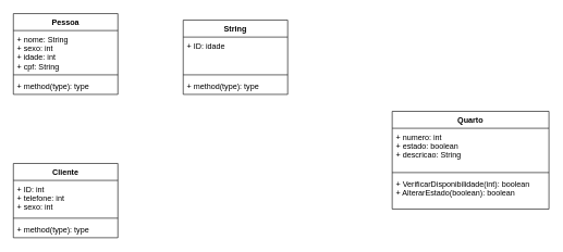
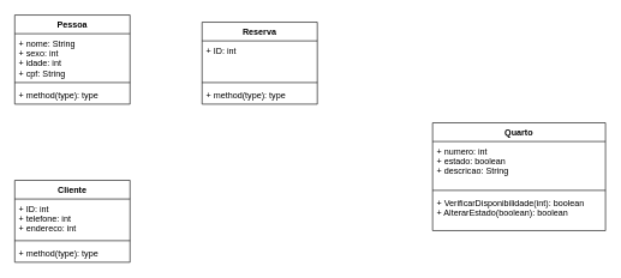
  <mxCell id="0" />
  <mxCell id="1" parent="0" />
  <mxCell id="2" value="Quarto" style="swimlane;fontStyle=1;align=center;verticalAlign=top;childLayout=stackLayout;horizontal=1;startSize=26;horizontalStack=0;resizeParent=1;resizeParentMax=0;resizeLast=0;collapsible=1;marginBottom=0;" vertex="1" parent="1"><mxGeometry x="600" y="170" width="240" height="150" as="geometry" /></mxCell>
  <mxCell id="3" value="+ numero: int&#10;+ estado: boolean&#10;+ descricao: String" style="text;strokeColor=none;fillColor=none;align=left;verticalAlign=top;spacingLeft=4;spacingRight=4;overflow=hidden;rotatable=0;points=[[0,0.5],[1,0.5]];portConstraint=eastwest;" vertex="1" parent="2"><mxGeometry y="26" width="240" height="64" as="geometry" /></mxCell>
  <mxCell id="4" value="" style="line;strokeWidth=1;fillColor=none;align=left;verticalAlign=middle;spacingTop=-1;spacingLeft=3;spacingRight=3;rotatable=0;labelPosition=right;points=[];portConstraint=eastwest;" vertex="1" parent="2"><mxGeometry y="90" width="240" height="8" as="geometry" /></mxCell>
  <mxCell id="5" value="+ VerificarDisponibilidade(int): boolean&#10;+ AlterarEstado(boolean): boolean&#10;" style="text;strokeColor=none;fillColor=none;align=left;verticalAlign=top;spacingLeft=4;spacingRight=4;overflow=hidden;rotatable=0;points=[[0,0.5],[1,0.5]];portConstraint=eastwest;" vertex="1" parent="2"><mxGeometry y="98" width="240" height="52" as="geometry" /></mxCell>
  <mxCell id="6" value="Pessoa" style="swimlane;fontStyle=1;align=center;verticalAlign=top;childLayout=stackLayout;horizontal=1;startSize=26;horizontalStack=0;resizeParent=1;resizeParentMax=0;resizeLast=0;collapsible=1;marginBottom=0;" vertex="1" parent="1"><mxGeometry x="20" y="20" width="160" height="124" as="geometry" /></mxCell>
  <mxCell id="7" value="+ nome: String&#10;+ sexo: int&#10;+ idade: int&#10;+ cpf: String&#10;" style="text;strokeColor=none;fillColor=none;align=left;verticalAlign=top;spacingLeft=4;spacingRight=4;overflow=hidden;rotatable=0;points=[[0,0.5],[1,0.5]];portConstraint=eastwest;" vertex="1" parent="6"><mxGeometry y="26" width="160" height="64" as="geometry" /></mxCell>
  <mxCell id="8" value="" style="line;strokeWidth=1;fillColor=none;align=left;verticalAlign=middle;spacingTop=-1;spacingLeft=3;spacingRight=3;rotatable=0;labelPosition=right;points=[];portConstraint=eastwest;" vertex="1" parent="6"><mxGeometry y="90" width="160" height="8" as="geometry" /></mxCell>
  <mxCell id="9" value="+ method(type): type" style="text;strokeColor=none;fillColor=none;align=left;verticalAlign=top;spacingLeft=4;spacingRight=4;overflow=hidden;rotatable=0;points=[[0,0.5],[1,0.5]];portConstraint=eastwest;" vertex="1" parent="6"><mxGeometry y="98" width="160" height="26" as="geometry" /></mxCell>
  <mxCell id="10" value="Cliente" style="swimlane;fontStyle=1;align=center;verticalAlign=top;childLayout=stackLayout;horizontal=1;startSize=26;horizontalStack=0;resizeParent=1;resizeParentMax=0;resizeLast=0;collapsible=1;marginBottom=0;" vertex="1" parent="1"><mxGeometry x="20" y="250" width="160" height="114" as="geometry" /></mxCell>
- <mxCell id="11" value="+ ID: int&#10;+ telefone: int&#10;+ sexo: int" style="text;strokeColor=none;fillColor=none;align=left;verticalAlign=top;spacingLeft=4;spacingRight=4;overflow=hidden;rotatable=0;points=[[0,0.5],[1,0.5]];portConstraint=eastwest;" vertex="1" parent="10"><mxGeometry y="26" width="160" height="54" as="geometry" /></mxCell>
+ <mxCell id="11" value="+ ID: int&#10;+ telefone: int&#10;+ endereco: int" style="text;strokeColor=none;fillColor=none;align=left;verticalAlign=top;spacingLeft=4;spacingRight=4;overflow=hidden;rotatable=0;points=[[0,0.5],[1,0.5]];portConstraint=eastwest;" vertex="1" parent="10"><mxGeometry y="26" width="160" height="54" as="geometry" /></mxCell>
  <mxCell id="12" value="" style="line;strokeWidth=1;fillColor=none;align=left;verticalAlign=middle;spacingTop=-1;spacingLeft=3;spacingRight=3;rotatable=0;labelPosition=right;points=[];portConstraint=eastwest;" vertex="1" parent="10"><mxGeometry y="80" width="160" height="8" as="geometry" /></mxCell>
  <mxCell id="13" value="+ method(type): type" style="text;strokeColor=none;fillColor=none;align=left;verticalAlign=top;spacingLeft=4;spacingRight=4;overflow=hidden;rotatable=0;points=[[0,0.5],[1,0.5]];portConstraint=eastwest;" vertex="1" parent="10"><mxGeometry y="88" width="160" height="26" as="geometry" /></mxCell>
- <mxCell id="14" value="String" style="swimlane;fontStyle=1;align=center;verticalAlign=top;childLayout=stackLayout;horizontal=1;startSize=26;horizontalStack=0;resizeParent=1;resizeParentMax=0;resizeLast=0;collapsible=1;marginBottom=0;" vertex="1" parent="1"><mxGeometry x="280" y="30" width="160" height="114" as="geometry" /></mxCell>
- <mxCell id="15" value="+ ID: idade" style="text;strokeColor=none;fillColor=none;align=left;verticalAlign=top;spacingLeft=4;spacingRight=4;overflow=hidden;rotatable=0;points=[[0,0.5],[1,0.5]];portConstraint=eastwest;" vertex="1" parent="14"><mxGeometry y="26" width="160" height="54" as="geometry" /></mxCell>
+ <mxCell id="14" value="Reserva" style="swimlane;fontStyle=1;align=center;verticalAlign=top;childLayout=stackLayout;horizontal=1;startSize=26;horizontalStack=0;resizeParent=1;resizeParentMax=0;resizeLast=0;collapsible=1;marginBottom=0;" vertex="1" parent="1"><mxGeometry x="280" y="30" width="160" height="114" as="geometry" /></mxCell>
+ <mxCell id="15" value="+ ID: int" style="text;strokeColor=none;fillColor=none;align=left;verticalAlign=top;spacingLeft=4;spacingRight=4;overflow=hidden;rotatable=0;points=[[0,0.5],[1,0.5]];portConstraint=eastwest;" vertex="1" parent="14"><mxGeometry y="26" width="160" height="54" as="geometry" /></mxCell>
  <mxCell id="16" value="" style="line;strokeWidth=1;fillColor=none;align=left;verticalAlign=middle;spacingTop=-1;spacingLeft=3;spacingRight=3;rotatable=0;labelPosition=right;points=[];portConstraint=eastwest;" vertex="1" parent="14"><mxGeometry y="80" width="160" height="8" as="geometry" /></mxCell>
  <mxCell id="17" value="+ method(type): type" style="text;strokeColor=none;fillColor=none;align=left;verticalAlign=top;spacingLeft=4;spacingRight=4;overflow=hidden;rotatable=0;points=[[0,0.5],[1,0.5]];portConstraint=eastwest;" vertex="1" parent="14"><mxGeometry y="88" width="160" height="26" as="geometry" /></mxCell>
